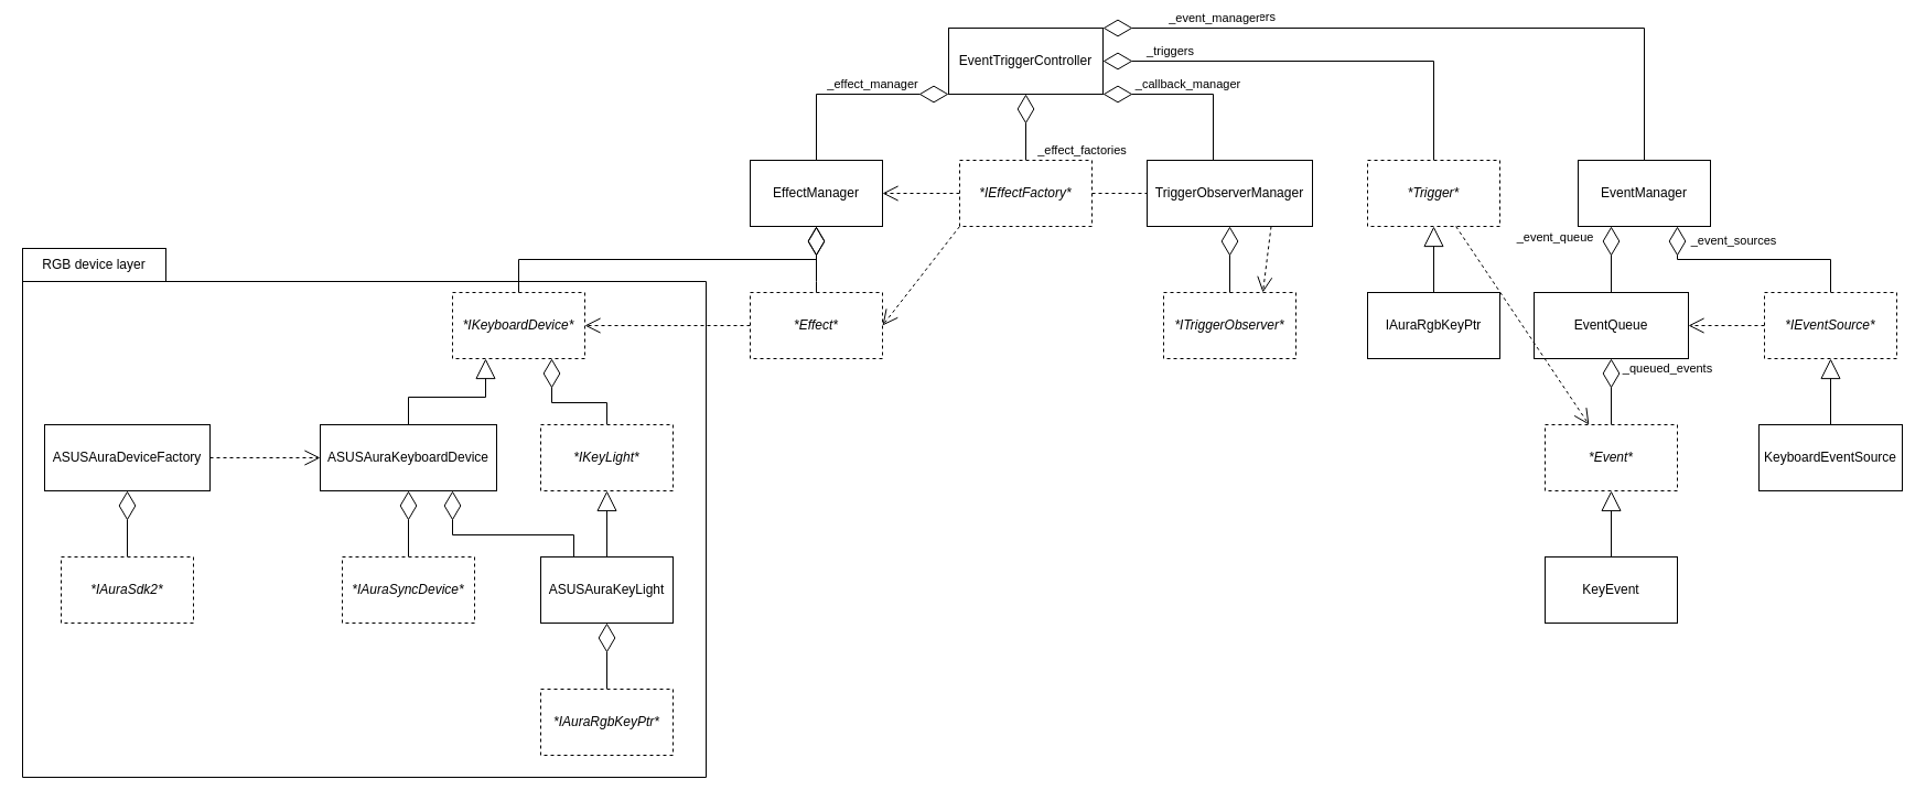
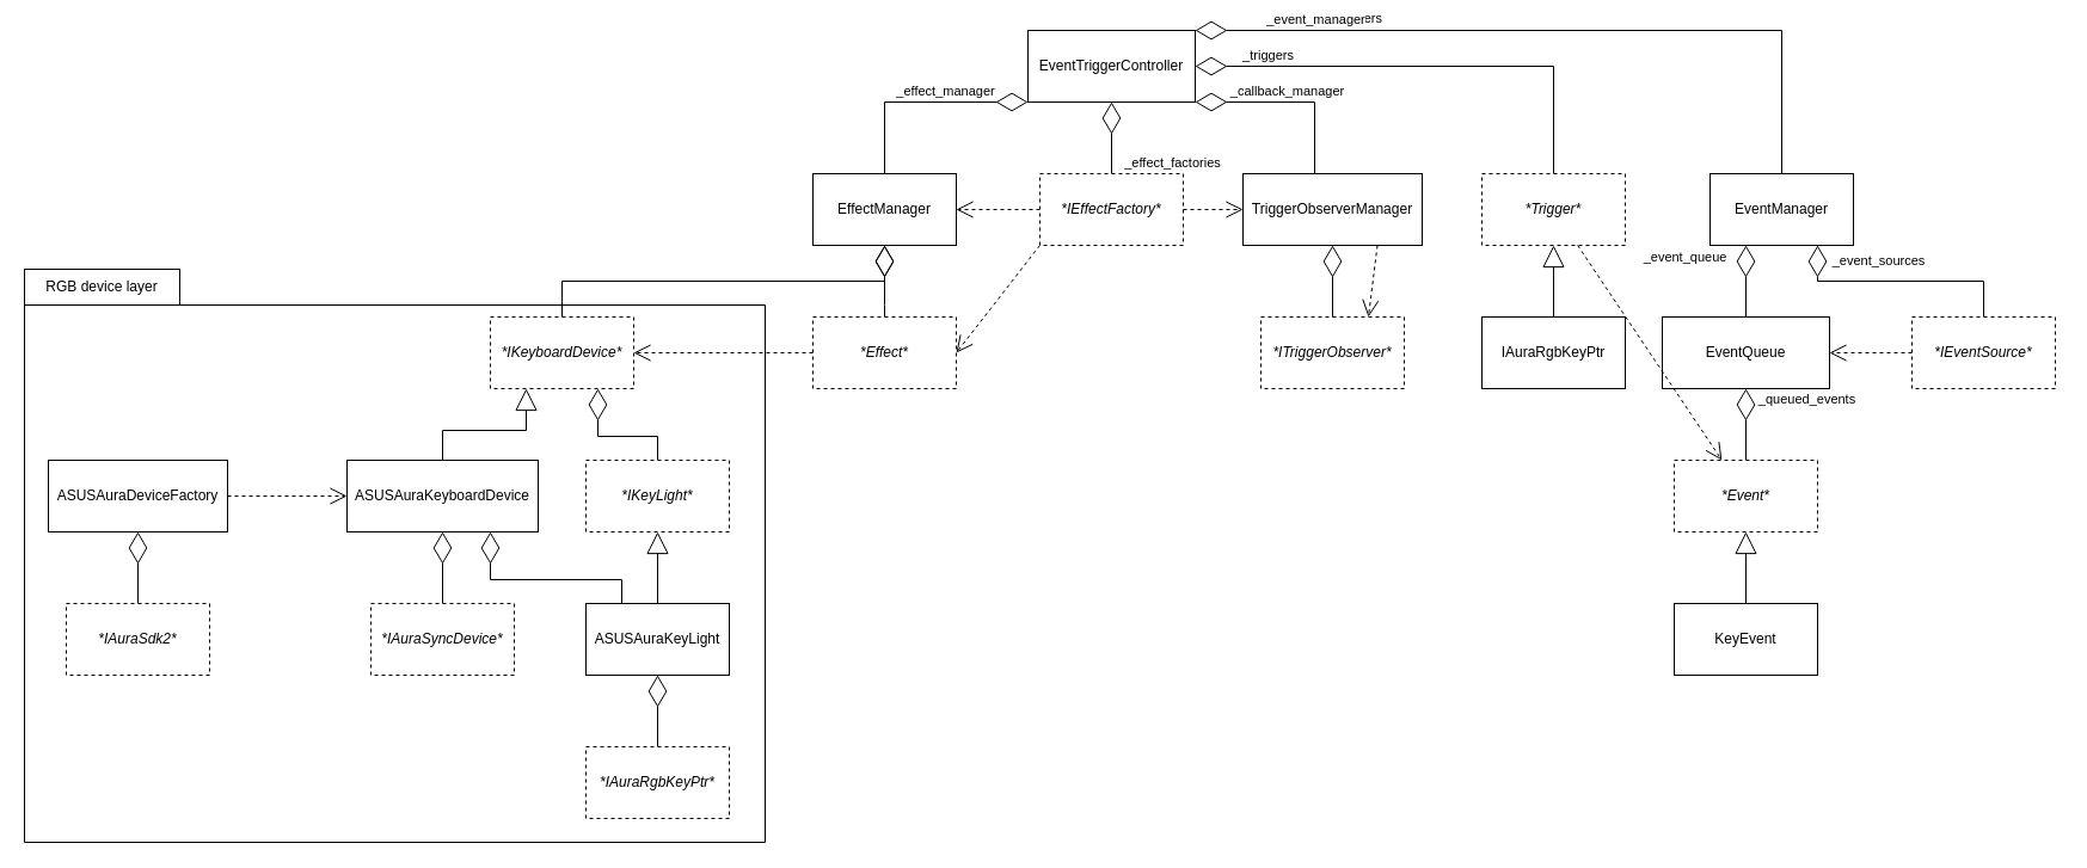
  <mxCell id="0" />
  <mxCell id="1" parent="0" />
  <mxCell id="2" style="edgeStyle=orthogonalEdgeStyle;rounded=0;orthogonalLoop=1;jettySize=auto;html=1;entryX=0.5;entryY=0;entryDx=0;entryDy=0;endArrow=none;endFill=0;startArrow=block;startFill=0;startSize=16;exitX=0.25;exitY=1;exitDx=0;exitDy=0;" parent="1" source="4" target="7" edge="1"><mxGeometry relative="1" as="geometry" /></mxCell>
  <mxCell id="3" style="edgeStyle=orthogonalEdgeStyle;rounded=0;orthogonalLoop=1;jettySize=auto;html=1;entryX=0.5;entryY=0;entryDx=0;entryDy=0;startArrow=diamondThin;startFill=0;endArrow=none;endFill=0;startSize=24;endSize=12;exitX=0.75;exitY=1;exitDx=0;exitDy=0;" parent="1" source="4" target="14" edge="1"><mxGeometry relative="1" as="geometry" /></mxCell>
  <mxCell id="4" value="*IKeyboardDevice*" style="rounded=0;whiteSpace=wrap;html=1;dashed=1;fontStyle=2" parent="1" vertex="1"><mxGeometry x="410" y="260" width="120" height="60" as="geometry" /></mxCell>
  <mxCell id="5" style="edgeStyle=orthogonalEdgeStyle;rounded=0;orthogonalLoop=1;jettySize=auto;html=1;entryX=0.5;entryY=0;entryDx=0;entryDy=0;startArrow=diamondThin;startFill=0;endArrow=none;endFill=0;startSize=24;endSize=12;" parent="1" source="7" target="12" edge="1"><mxGeometry relative="1" as="geometry" /></mxCell>
  <mxCell id="6" style="edgeStyle=orthogonalEdgeStyle;rounded=0;jumpStyle=none;orthogonalLoop=1;jettySize=auto;html=1;exitX=0.75;exitY=1;exitDx=0;exitDy=0;entryX=0.25;entryY=0;entryDx=0;entryDy=0;startArrow=diamondThin;startFill=0;endArrow=none;endFill=0;startSize=24;endSize=12;" parent="1" source="7" target="16" edge="1"><mxGeometry relative="1" as="geometry" /></mxCell>
  <mxCell id="7" value="ASUSAuraKeyboardDevice" style="rounded=0;whiteSpace=wrap;html=1;align=center;" parent="1" vertex="1"><mxGeometry x="290" y="380" width="160" height="60" as="geometry" /></mxCell>
  <mxCell id="8" style="edgeStyle=orthogonalEdgeStyle;rounded=0;orthogonalLoop=1;jettySize=auto;html=1;exitX=1;exitY=0.5;exitDx=0;exitDy=0;entryX=0;entryY=0.5;entryDx=0;entryDy=0;startArrow=none;startFill=0;endArrow=open;endFill=0;startSize=16;dashed=1;endSize=12;" parent="1" source="10" target="7" edge="1"><mxGeometry relative="1" as="geometry" /></mxCell>
  <mxCell id="9" style="edgeStyle=orthogonalEdgeStyle;rounded=0;orthogonalLoop=1;jettySize=auto;html=1;entryX=0.5;entryY=0;entryDx=0;entryDy=0;startArrow=diamondThin;startFill=0;endArrow=none;endFill=0;startSize=24;endSize=12;" parent="1" source="10" target="11" edge="1"><mxGeometry relative="1" as="geometry" /></mxCell>
  <mxCell id="10" value="ASUSAuraDeviceFactory" style="rounded=0;whiteSpace=wrap;html=1;" parent="1" vertex="1"><mxGeometry x="40" y="380" width="150" height="60" as="geometry" /></mxCell>
  <mxCell id="11" value="*IAuraSdk2*" style="rounded=0;whiteSpace=wrap;html=1;dashed=1;fontStyle=2" parent="1" vertex="1"><mxGeometry x="55" y="500" width="120" height="60" as="geometry" /></mxCell>
  <mxCell id="12" value="*IAuraSyncDevice*" style="rounded=0;whiteSpace=wrap;html=1;dashed=1;fontStyle=2" parent="1" vertex="1"><mxGeometry x="310" y="500" width="120" height="60" as="geometry" /></mxCell>
  <mxCell id="13" style="edgeStyle=orthogonalEdgeStyle;rounded=0;orthogonalLoop=1;jettySize=auto;html=1;entryX=0.5;entryY=0;entryDx=0;entryDy=0;startArrow=block;startFill=0;endArrow=none;endFill=0;startSize=16;endSize=12;" parent="1" source="14" target="16" edge="1"><mxGeometry relative="1" as="geometry" /></mxCell>
  <mxCell id="14" value="*IKeyLight*" style="rounded=0;whiteSpace=wrap;html=1;dashed=1;fontStyle=2" parent="1" vertex="1"><mxGeometry x="490" y="380" width="120" height="60" as="geometry" /></mxCell>
  <mxCell id="15" style="edgeStyle=orthogonalEdgeStyle;rounded=0;orthogonalLoop=1;jettySize=auto;html=1;startArrow=diamondThin;startFill=0;endArrow=none;endFill=0;startSize=24;endSize=12;entryX=0.5;entryY=0;entryDx=0;entryDy=0;" parent="1" source="16" target="17" edge="1"><mxGeometry relative="1" as="geometry"><mxPoint x="550" y="730" as="targetPoint" /></mxGeometry></mxCell>
  <mxCell id="16" value="ASUSAuraKeyLight" style="rounded=0;whiteSpace=wrap;html=1;" parent="1" vertex="1"><mxGeometry x="490" y="500" width="120" height="60" as="geometry" /></mxCell>
  <mxCell id="17" value="*IAuraRgbKeyPtr*" style="rounded=0;whiteSpace=wrap;html=1;dashed=1;fontStyle=2" parent="1" vertex="1"><mxGeometry x="490" y="620" width="120" height="60" as="geometry" /></mxCell>
  <mxCell id="18" style="edgeStyle=orthogonalEdgeStyle;rounded=0;jumpStyle=none;orthogonalLoop=1;jettySize=auto;html=1;entryX=1;entryY=0.5;entryDx=0;entryDy=0;dashed=1;startArrow=none;startFill=0;endArrow=open;endFill=0;startSize=24;endSize=12;" parent="1" source="19" target="4" edge="1"><mxGeometry relative="1" as="geometry" /></mxCell>
  <mxCell id="19" value="*Effect*" style="rounded=0;whiteSpace=wrap;html=1;dashed=1;fontStyle=2;" parent="1" vertex="1"><mxGeometry x="680" y="260" width="120" height="60" as="geometry" /></mxCell>
  <mxCell id="20" style="edgeStyle=orthogonalEdgeStyle;rounded=0;jumpStyle=none;orthogonalLoop=1;jettySize=auto;html=1;entryX=0.5;entryY=0;entryDx=0;entryDy=0;startArrow=diamondThin;startFill=0;endArrow=none;endFill=0;startSize=24;endSize=12;exitX=0.5;exitY=1;exitDx=0;exitDy=0;" parent="1" source="22" target="4" edge="1"><mxGeometry relative="1" as="geometry"><Array as="points"><mxPoint x="740" y="230" /><mxPoint x="470" y="230" /></Array></mxGeometry></mxCell>
  <mxCell id="21" style="edgeStyle=orthogonalEdgeStyle;rounded=0;jumpStyle=none;orthogonalLoop=1;jettySize=auto;html=1;exitX=0.5;exitY=1;exitDx=0;exitDy=0;entryX=0.5;entryY=0;entryDx=0;entryDy=0;startArrow=diamondThin;startFill=0;endArrow=none;endFill=0;startSize=24;endSize=12;" parent="1" source="22" target="19" edge="1"><mxGeometry relative="1" as="geometry"><Array as="points"><mxPoint x="740" y="250" /><mxPoint x="740" y="250" /></Array></mxGeometry></mxCell>
  <mxCell id="22" value="EffectManager" style="rounded=0;whiteSpace=wrap;html=1;" parent="1" vertex="1"><mxGeometry x="680" y="140" width="120" height="60" as="geometry" /></mxCell>
  <mxCell id="23" style="edgeStyle=orthogonalEdgeStyle;html=1;entryX=0.5;entryY=0;entryDx=0;entryDy=0;startArrow=diamondThin;startFill=0;endArrow=none;endFill=0;endSize=24;startSize=24;rounded=0;exitX=0;exitY=1;exitDx=0;exitDy=0;" parent="1" source="39" target="22" edge="1"><mxGeometry relative="1" as="geometry"><mxPoint x="930" y="0" as="sourcePoint" /><Array as="points"><mxPoint x="740" y="80" /></Array></mxGeometry></mxCell>
  <mxCell id="24" value="_effect_manager" style="edgeLabel;html=1;align=center;verticalAlign=middle;resizable=0;points=[];" parent="23" vertex="1" connectable="0"><mxGeometry x="-0.228" y="-2" relative="1" as="geometry"><mxPoint x="-1" y="-8" as="offset" /></mxGeometry></mxCell>
  <mxCell id="25" style="edgeStyle=orthogonalEdgeStyle;rounded=0;html=1;exitX=0.75;exitY=1;exitDx=0;exitDy=0;entryX=0.5;entryY=0;entryDx=0;entryDy=0;startArrow=diamondThin;startFill=0;endArrow=none;endFill=0;startSize=24;endSize=24;" parent="1" source="60" target="41" edge="1"><mxGeometry relative="1" as="geometry" /></mxCell>
  <mxCell id="26" value="_event_sources" style="edgeLabel;html=1;align=center;verticalAlign=middle;resizable=0;points=[];" parent="25" vertex="1" connectable="0"><mxGeometry x="-0.78" relative="1" as="geometry"><mxPoint x="50" y="-10" as="offset" /></mxGeometry></mxCell>
  <mxCell id="27" style="edgeStyle=orthogonalEdgeStyle;html=1;entryX=0.5;entryY=0;entryDx=0;entryDy=0;endArrow=none;endFill=0;startArrow=diamondThin;startFill=0;startSize=24;rounded=0;exitX=0.5;exitY=1;exitDx=0;exitDy=0;" parent="1" source="45" target="44" edge="1"><mxGeometry relative="1" as="geometry"><mxPoint x="1401" y="290" as="sourcePoint" /></mxGeometry></mxCell>
  <mxCell id="28" value="_queued_events" style="edgeLabel;html=1;align=center;verticalAlign=middle;resizable=0;points=[];" parent="27" vertex="1" connectable="0"><mxGeometry x="-0.535" y="-1" relative="1" as="geometry"><mxPoint x="51" y="-6" as="offset" /></mxGeometry></mxCell>
  <mxCell id="29" style="edgeStyle=orthogonalEdgeStyle;rounded=0;html=1;entryX=0.5;entryY=0;entryDx=0;entryDy=0;startArrow=diamondThin;startFill=0;endArrow=none;endFill=0;startSize=24;endSize=12;exitX=0.25;exitY=1;exitDx=0;exitDy=0;" parent="1" source="60" target="45" edge="1"><mxGeometry relative="1" as="geometry"><mxPoint x="1470" y="200" as="sourcePoint" /></mxGeometry></mxCell>
  <mxCell id="30" value="_event_queue" style="edgeLabel;html=1;align=center;verticalAlign=middle;resizable=0;points=[];" parent="29" vertex="1" connectable="0"><mxGeometry x="-0.405" y="1" relative="1" as="geometry"><mxPoint x="-53" y="-9" as="offset" /></mxGeometry></mxCell>
  <mxCell id="31" style="edgeStyle=orthogonalEdgeStyle;rounded=0;html=1;entryX=0.5;entryY=0;entryDx=0;entryDy=0;startArrow=diamondThin;startFill=0;endArrow=none;endFill=0;startSize=24;endSize=12;exitX=1;exitY=0.5;exitDx=0;exitDy=0;" parent="1" source="39" target="43" edge="1"><mxGeometry relative="1" as="geometry"><Array as="points"><mxPoint x="1300" y="50" /></Array></mxGeometry></mxCell>
  <mxCell id="32" value="_triggers" style="edgeLabel;html=1;align=center;verticalAlign=middle;resizable=0;points=[];" parent="31" vertex="1" connectable="0"><mxGeometry x="0.681" y="-1" relative="1" as="geometry"><mxPoint x="-165" y="-69" as="offset" /></mxGeometry></mxCell>
  <mxCell id="33" style="edgeStyle=none;html=1;entryX=0.5;entryY=0;entryDx=0;entryDy=0;endArrow=none;endFill=0;startSize=24;endSize=16;startArrow=diamondThin;startFill=0;" parent="1" source="39" target="57" edge="1"><mxGeometry relative="1" as="geometry" /></mxCell>
  <mxCell id="34" value="_effect_factories" style="edgeLabel;html=1;align=center;verticalAlign=middle;resizable=0;points=[];" parent="33" vertex="1" connectable="0"><mxGeometry x="0.467" relative="1" as="geometry"><mxPoint x="50" y="6" as="offset" /></mxGeometry></mxCell>
  <mxCell id="35" style="edgeStyle=orthogonalEdgeStyle;html=1;exitX=1;exitY=0;exitDx=0;exitDy=0;entryX=0.5;entryY=0;entryDx=0;entryDy=0;endArrow=none;endFill=0;rounded=0;endSize=12;startArrow=diamondThin;startFill=0;startSize=24;" parent="1" source="39" target="60" edge="1"><mxGeometry relative="1" as="geometry"><Array as="points"><mxPoint x="1491" y="20" /></Array></mxGeometry></mxCell>
  <mxCell id="36" value="_event_manager" style="edgeLabel;html=1;align=center;verticalAlign=middle;resizable=0;points=[];" parent="35" vertex="1" connectable="0"><mxGeometry x="-0.805" y="-3" relative="1" as="geometry"><mxPoint x="40" y="-13" as="offset" /></mxGeometry></mxCell>
  <mxCell id="37" style="edgeStyle=orthogonalEdgeStyle;rounded=0;html=1;exitX=1;exitY=1;exitDx=0;exitDy=0;entryX=0.5;entryY=0;entryDx=0;entryDy=0;startArrow=diamondThin;startFill=0;endArrow=none;endFill=0;startSize=24;endSize=12;" parent="1" source="39" target="66" edge="1"><mxGeometry relative="1" as="geometry"><Array as="points"><mxPoint x="1100" y="80" /></Array></mxGeometry></mxCell>
  <mxCell id="38" value="_callback_manager" style="edgeLabel;html=1;align=center;verticalAlign=middle;resizable=0;points=[];" parent="37" vertex="1" connectable="0"><mxGeometry x="-0.225" y="-2" relative="1" as="geometry"><mxPoint x="8" y="-12" as="offset" /></mxGeometry></mxCell>
  <mxCell id="39" value="EventTriggerController" style="rounded=0;whiteSpace=wrap;html=1;" parent="1" vertex="1"><mxGeometry x="860" y="20" width="140" height="60" as="geometry" /></mxCell>
  <mxCell id="40" style="edgeStyle=none;rounded=0;html=1;exitX=0;exitY=0.5;exitDx=0;exitDy=0;entryX=1;entryY=0.5;entryDx=0;entryDy=0;startArrow=none;startFill=0;endArrow=open;endFill=0;startSize=24;endSize=12;dashed=1;" parent="1" source="41" target="45" edge="1"><mxGeometry relative="1" as="geometry" /></mxCell>
  <mxCell id="41" value="*IEventSource*" style="rounded=0;whiteSpace=wrap;html=1;fontStyle=2;dashed=1;" parent="1" vertex="1"><mxGeometry x="1600" y="260" width="120" height="60" as="geometry" /></mxCell>
  <mxCell id="42" style="edgeStyle=orthogonalEdgeStyle;rounded=0;html=1;exitX=0.5;exitY=1;exitDx=0;exitDy=0;entryX=0.5;entryY=0;entryDx=0;entryDy=0;startArrow=block;startFill=0;endArrow=none;endFill=0;startSize=16;endSize=12;" parent="1" source="43" target="59" edge="1"><mxGeometry relative="1" as="geometry" /></mxCell>
  <mxCell id="43" value="*Trigger*" style="rounded=0;whiteSpace=wrap;html=1;dashed=1;fontStyle=2" parent="1" vertex="1"><mxGeometry x="1240" y="140" width="120" height="60" as="geometry" /></mxCell>
  <mxCell id="44" value="*Event*" style="rounded=0;whiteSpace=wrap;html=1;fontStyle=2;dashed=1;" parent="1" vertex="1"><mxGeometry x="1401" y="380" width="120" height="60" as="geometry" /></mxCell>
  <mxCell id="45" value="EventQueue" style="rounded=0;whiteSpace=wrap;html=1;" parent="1" vertex="1"><mxGeometry x="1391" y="260" width="140" height="60" as="geometry" /></mxCell>
  <mxCell id="46" style="edgeStyle=none;rounded=0;html=1;entryX=0.5;entryY=1;entryDx=0;entryDy=0;startArrow=none;startFill=0;endArrow=block;endFill=0;startSize=24;endSize=16;" parent="1" source="47" target="44" edge="1"><mxGeometry relative="1" as="geometry" /></mxCell>
  <mxCell id="47" value="KeyEvent" style="rounded=0;whiteSpace=wrap;html=1;" parent="1" vertex="1"><mxGeometry x="1401" y="500" width="120" height="60" as="geometry" /></mxCell>
- <mxCell id="48" style="edgeStyle=none;rounded=0;html=1;exitX=0.5;exitY=0;exitDx=0;exitDy=0;entryX=0.5;entryY=1;entryDx=0;entryDy=0;startArrow=none;startFill=0;endArrow=block;endFill=0;startSize=24;endSize=16;" parent="1" source="49" target="41" edge="1"><mxGeometry relative="1" as="geometry" /></mxCell>
- <mxCell id="49" value="KeyboardEventSource" style="rounded=0;whiteSpace=wrap;html=1;" parent="1" vertex="1"><mxGeometry x="1595" y="380" width="130" height="60" as="geometry" /></mxCell>
  <mxCell id="50" value="" style="endArrow=none;html=1;startSize=24;endSize=12;startArrow=none;startFill=0;" parent="1" edge="1"><mxGeometry width="50" height="50" relative="1" as="geometry"><mxPoint x="20" y="700" as="sourcePoint" /><mxPoint x="20" y="250" as="targetPoint" /></mxGeometry></mxCell>
  <mxCell id="51" value="" style="endArrow=none;html=1;startSize=24;endSize=12;" parent="1" edge="1"><mxGeometry width="50" height="50" relative="1" as="geometry"><mxPoint x="20" y="700" as="sourcePoint" /><mxPoint x="640" y="700" as="targetPoint" /></mxGeometry></mxCell>
  <mxCell id="52" value="" style="endArrow=none;html=1;startSize=24;endSize=12;" parent="1" edge="1"><mxGeometry width="50" height="50" relative="1" as="geometry"><mxPoint x="20" y="250" as="sourcePoint" /><mxPoint x="640" y="250" as="targetPoint" /></mxGeometry></mxCell>
  <mxCell id="53" value="" style="endArrow=none;html=1;startSize=24;endSize=12;" parent="1" edge="1"><mxGeometry width="50" height="50" relative="1" as="geometry"><mxPoint x="640" y="250" as="sourcePoint" /><mxPoint x="640" y="700" as="targetPoint" /></mxGeometry></mxCell>
  <mxCell id="54" value="RGB device layer" style="rounded=0;whiteSpace=wrap;html=1;" parent="1" vertex="1"><mxGeometry x="20" y="220" width="130" height="30" as="geometry" /></mxCell>
  <mxCell id="55" style="edgeStyle=none;rounded=0;html=1;entryX=1;entryY=0.5;entryDx=0;entryDy=0;dashed=1;startArrow=none;startFill=0;endArrow=open;endFill=0;startSize=24;endSize=12;" parent="1" source="57" target="22" edge="1"><mxGeometry relative="1" as="geometry" /></mxCell>
  <mxCell id="56" style="edgeStyle=none;html=1;exitX=0;exitY=1;exitDx=0;exitDy=0;entryX=1;entryY=0.5;entryDx=0;entryDy=0;dashed=1;startArrow=none;startFill=0;endArrow=open;endFill=0;endSize=12;" parent="1" source="57" target="19" edge="1"><mxGeometry relative="1" as="geometry" /></mxCell>
  <mxCell id="57" value="*IEffectFactory*" style="rounded=0;whiteSpace=wrap;html=1;dashed=1;fontStyle=2" parent="1" vertex="1"><mxGeometry x="870" y="140" width="120" height="60" as="geometry" /></mxCell>
- <mxCell id="58" style="rounded=0;html=1;exitX=1;exitY=0.5;exitDx=0;exitDy=0;entryX=0;entryY=0.5;entryDx=0;entryDy=0;startArrow=none;startFill=0;endArrow=none;endFill=0;startSize=24;endSize=12;dashed=1;" parent="1" source="57" target="66" edge="1"><mxGeometry relative="1" as="geometry" /></mxCell>
+ <mxCell id="58" style="rounded=0;html=1;exitX=1;exitY=0.5;exitDx=0;exitDy=0;entryX=0;entryY=0.5;entryDx=0;entryDy=0;startArrow=none;startFill=0;endArrow=open;endFill=0;startSize=24;endSize=12;dashed=1;" parent="1" source="57" target="66" edge="1"><mxGeometry relative="1" as="geometry" /></mxCell>
  <mxCell id="59" value="IAuraRgbKeyPtr" style="rounded=0;whiteSpace=wrap;html=1;" parent="1" vertex="1"><mxGeometry x="1240" y="260" width="120" height="60" as="geometry" /></mxCell>
  <mxCell id="60" value="EventManager" style="whiteSpace=wrap;html=1;" parent="1" vertex="1"><mxGeometry x="1431" y="140" width="120" height="60" as="geometry" /></mxCell>
  <mxCell id="61" style="edgeStyle=none;rounded=0;html=1;dashed=1;startArrow=none;startFill=0;endArrow=open;endFill=0;startSize=24;endSize=12;" parent="1" source="43" target="44" edge="1"><mxGeometry relative="1" as="geometry" /></mxCell>
  <mxCell id="62" value="_triggers" style="edgeLabel;html=1;align=center;verticalAlign=middle;resizable=0;points=[];" parent="1" vertex="1" connectable="0"><mxGeometry x="1060" y="40" as="geometry" /></mxCell>
  <mxCell id="63" value="*ITriggerObserver*" style="whiteSpace=wrap;html=1;dashed=1;fontStyle=2" parent="1" vertex="1"><mxGeometry x="1055" y="260" width="120" height="60" as="geometry" /></mxCell>
  <mxCell id="64" style="edgeStyle=none;html=1;exitX=0.5;exitY=1;exitDx=0;exitDy=0;entryX=0.5;entryY=0;entryDx=0;entryDy=0;endArrow=none;endFill=0;endSize=16;startSize=24;startArrow=diamondThin;startFill=0;" parent="1" source="66" target="63" edge="1"><mxGeometry relative="1" as="geometry" /></mxCell>
  <mxCell id="65" style="rounded=0;html=1;exitX=0.75;exitY=1;exitDx=0;exitDy=0;entryX=0.75;entryY=0;entryDx=0;entryDy=0;startArrow=none;startFill=0;endArrow=open;endFill=0;startSize=24;endSize=12;strokeColor=#000000;dashed=1;" parent="1" source="66" target="63" edge="1"><mxGeometry relative="1" as="geometry" /></mxCell>
  <mxCell id="66" value="TriggerObserverManager" style="whiteSpace=wrap;html=1;" parent="1" vertex="1"><mxGeometry x="1040" y="140" width="150" height="60" as="geometry" /></mxCell>
